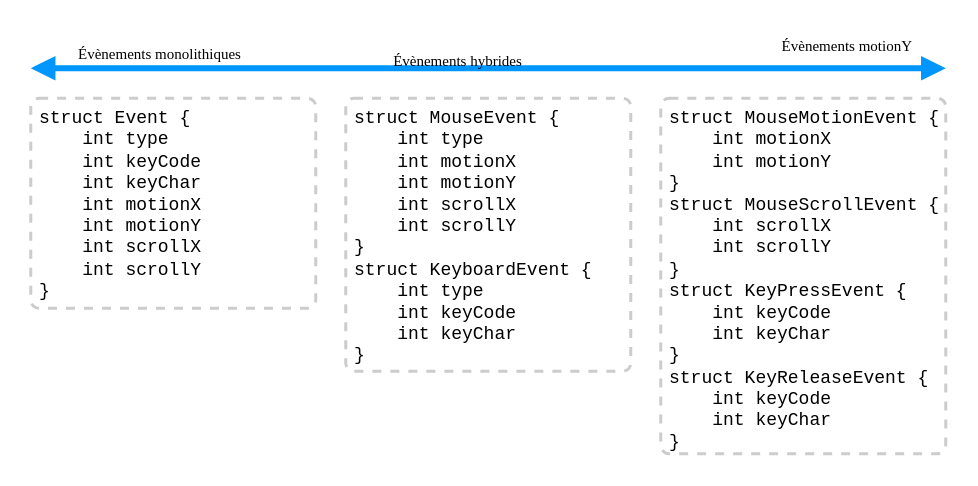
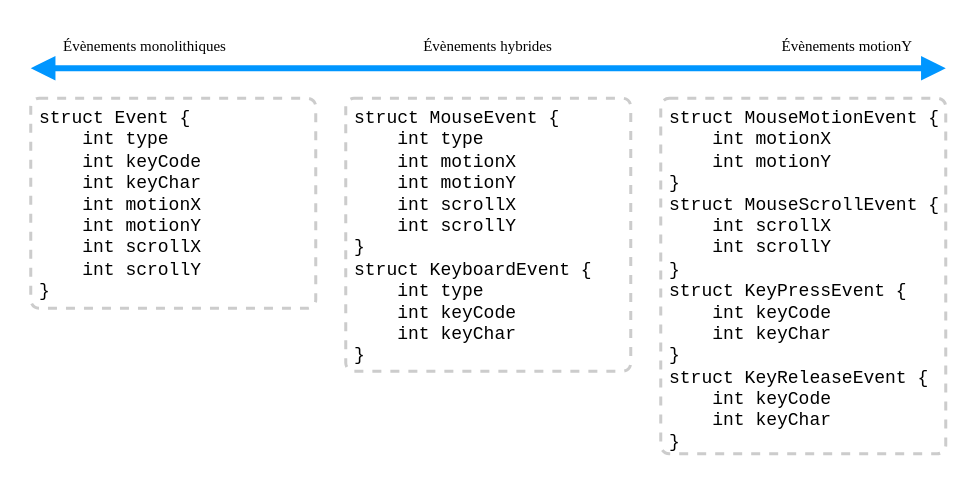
  <mxCell id="0" />
  <mxCell id="1" parent="0" />
  <mxCell id="2" value="" style="endArrow=block;startArrow=block;html=1;strokeWidth=4;strokeColor=#0096FF;startFill=1;endFill=1;" parent="1" edge="1"><mxGeometry width="50" height="50" relative="1" as="geometry"><mxPoint x="20" y="45" as="sourcePoint" /><mxPoint x="630" y="45" as="targetPoint" /></mxGeometry></mxCell>
- <mxCell id="3" value="Évènements monolithiques" style="text;html=1;strokeColor=none;fillColor=none;align=left;verticalAlign=middle;whiteSpace=wrap;rounded=0;fontFamily=Verdana;fontSize=10;" parent="1" vertex="1"><mxGeometry x="50" y="25" width="170" height="20" as="geometry" /></mxCell>
+ <mxCell id="3" value="Évènements monolithiques" style="text;html=1;strokeColor=none;fillColor=none;align=left;verticalAlign=middle;whiteSpace=wrap;rounded=0;fontFamily=Verdana;fontSize=10;" parent="1" vertex="1"><mxGeometry x="40" y="20" width="170" height="20" as="geometry" /></mxCell>
  <mxCell id="4" value="Évènements motionY" style="text;html=1;strokeColor=none;fillColor=none;align=right;verticalAlign=middle;whiteSpace=wrap;rounded=0;fontFamily=Verdana;fontSize=10;" parent="1" vertex="1"><mxGeometry x="460" y="20" width="150" height="20" as="geometry" /></mxCell>
  <mxCell id="5" value="&lt;div style=&quot;text-align: left&quot;&gt;&lt;span&gt;struct Event {&lt;/span&gt;&lt;/div&gt;&lt;div style=&quot;text-align: left&quot;&gt;&lt;span&gt;&amp;nbsp; &amp;nbsp; int type&lt;/span&gt;&lt;/div&gt;&lt;div style=&quot;text-align: left&quot;&gt;&lt;span&gt;&amp;nbsp; &amp;nbsp; int keyCode&lt;/span&gt;&lt;/div&gt;&lt;div style=&quot;text-align: left&quot;&gt;&lt;span&gt;&amp;nbsp; &amp;nbsp; int keyChar&lt;/span&gt;&lt;/div&gt;&lt;div style=&quot;text-align: left&quot;&gt;&lt;span&gt;&amp;nbsp; &amp;nbsp; int motionX&lt;/span&gt;&lt;br&gt;&lt;/div&gt;&lt;div style=&quot;text-align: left&quot;&gt;&lt;span&gt;&amp;nbsp; &amp;nbsp; int motionY&lt;/span&gt;&lt;/div&gt;&lt;div style=&quot;text-align: left&quot;&gt;&lt;span&gt;&amp;nbsp; &amp;nbsp; int scrollX&lt;/span&gt;&lt;/div&gt;&lt;div style=&quot;text-align: left&quot;&gt;&lt;span&gt;&amp;nbsp; &amp;nbsp; int scrollY&lt;/span&gt;&lt;/div&gt;&lt;div style=&quot;text-align: left&quot;&gt;&lt;span&gt;}&lt;/span&gt;&lt;/div&gt;" style="text;html=1;strokeColor=#CCCCCC;fillColor=none;align=left;verticalAlign=top;whiteSpace=wrap;rounded=1;fontFamily=Courier;strokeWidth=2;arcSize=4;dashed=1;spacingLeft=4;" parent="1" vertex="1"><mxGeometry x="20" y="65" width="190" height="140" as="geometry" /></mxCell>
  <mxCell id="6" value="&lt;div style=&quot;text-align: left&quot;&gt;&lt;span&gt;struct MouseEvent {&lt;/span&gt;&lt;/div&gt;&lt;div style=&quot;text-align: left&quot;&gt;&lt;span&gt;&amp;nbsp; &amp;nbsp; int type&lt;/span&gt;&lt;/div&gt;&lt;div style=&quot;text-align: left&quot;&gt;&lt;span&gt;&amp;nbsp; &amp;nbsp; int motionX&lt;/span&gt;&lt;br&gt;&lt;/div&gt;&lt;div style=&quot;text-align: left&quot;&gt;&lt;span&gt;&amp;nbsp; &amp;nbsp; int motionY&lt;/span&gt;&lt;/div&gt;&lt;div style=&quot;text-align: left&quot;&gt;&lt;span&gt;&amp;nbsp; &amp;nbsp; int scrollX&lt;/span&gt;&lt;br&gt;&lt;/div&gt;&lt;div style=&quot;text-align: left&quot;&gt;&lt;span&gt;&amp;nbsp; &amp;nbsp; int scrollY&lt;/span&gt;&lt;/div&gt;&lt;div style=&quot;text-align: left&quot;&gt;&lt;span&gt;}&lt;/span&gt;&lt;/div&gt;&lt;div style=&quot;text-align: left&quot;&gt;&lt;span&gt;struct KeyboardEvent {&lt;/span&gt;&lt;/div&gt;&lt;div style=&quot;text-align: left&quot;&gt;&lt;span&gt;&amp;nbsp; &amp;nbsp; int type&lt;/span&gt;&lt;/div&gt;&lt;div&gt;&amp;nbsp; &amp;nbsp; int keyCode&lt;/div&gt;&lt;div&gt;&amp;nbsp; &amp;nbsp; int keyChar&lt;/div&gt;&lt;div&gt;&lt;span&gt;}&lt;/span&gt;&lt;/div&gt;" style="text;html=1;strokeColor=#CCCCCC;fillColor=none;align=left;verticalAlign=top;whiteSpace=wrap;rounded=1;fontFamily=Courier;strokeWidth=2;dashed=1;arcSize=3;spacingLeft=4;" parent="1" vertex="1"><mxGeometry x="230" y="65" width="190" height="182" as="geometry" /></mxCell>
  <mxCell id="7" value="&lt;div style=&quot;text-align: left&quot;&gt;&lt;span&gt;struct MouseMotionEvent {&lt;/span&gt;&lt;/div&gt;&lt;div style=&quot;text-align: left&quot;&gt;&lt;span&gt;&amp;nbsp; &amp;nbsp; int motionX&lt;/span&gt;&lt;br&gt;&lt;/div&gt;&lt;div style=&quot;text-align: left&quot;&gt;&lt;span&gt;&amp;nbsp; &amp;nbsp; int motionY&lt;/span&gt;&lt;/div&gt;&lt;div style=&quot;text-align: left&quot;&gt;&lt;span&gt;}&lt;/span&gt;&lt;/div&gt;&lt;div style=&quot;text-align: left&quot;&gt;&lt;span&gt;struct MouseScrollEvent {&lt;/span&gt;&lt;br&gt;&lt;/div&gt;&lt;div style=&quot;text-align: left&quot;&gt;&lt;span&gt;&amp;nbsp; &amp;nbsp; int scrollX&lt;/span&gt;&lt;/div&gt;&lt;div style=&quot;text-align: left&quot;&gt;&lt;span&gt;&amp;nbsp; &amp;nbsp; int scrollY&lt;/span&gt;&lt;/div&gt;&lt;div style=&quot;text-align: left&quot;&gt;&lt;span&gt;}&lt;/span&gt;&lt;/div&gt;&lt;div style=&quot;text-align: left&quot;&gt;&lt;span&gt;struct KeyPressEvent {&lt;/span&gt;&lt;/div&gt;&lt;div&gt;&amp;nbsp; &amp;nbsp; int keyCode&lt;/div&gt;&lt;div&gt;&amp;nbsp; &amp;nbsp; int keyChar&lt;/div&gt;&lt;div&gt;&lt;span&gt;}&lt;/span&gt;&lt;/div&gt;&lt;div&gt;&lt;div&gt;struct KeyReleaseEvent {&lt;/div&gt;&lt;div&gt;&amp;nbsp; &amp;nbsp; int keyCode&lt;/div&gt;&lt;div&gt;&amp;nbsp; &amp;nbsp; int keyChar&lt;/div&gt;&lt;div&gt;}&lt;/div&gt;&lt;/div&gt;" style="text;html=1;strokeColor=#CCCCCC;fillColor=none;align=left;verticalAlign=top;whiteSpace=wrap;rounded=1;fontFamily=Courier;spacingLeft=4;strokeWidth=2;dashed=1;arcSize=3;" parent="1" vertex="1"><mxGeometry x="440" y="65" width="190" height="237" as="geometry" /></mxCell>
- <mxCell id="8" value="&lt;div style=&quot;text-align: center; font-size: 10px;&quot;&gt;&lt;span style=&quot;font-size: 10px;&quot;&gt;Évènements hybrides&lt;/span&gt;&lt;/div&gt;" style="text;html=1;strokeColor=none;fillColor=none;align=center;verticalAlign=middle;whiteSpace=wrap;rounded=0;fontFamily=Verdana;fontSize=10;" parent="1" vertex="1"><mxGeometry x="230" y="30" width="150" height="20" as="geometry" /></mxCell>
+ <mxCell id="8" value="&lt;div style=&quot;text-align: center; font-size: 10px;&quot;&gt;&lt;span style=&quot;font-size: 10px;&quot;&gt;Évènements hybrides&lt;/span&gt;&lt;/div&gt;" style="text;html=1;strokeColor=none;fillColor=none;align=center;verticalAlign=middle;whiteSpace=wrap;rounded=0;fontFamily=Verdana;fontSize=10;" parent="1" vertex="1"><mxGeometry x="250" y="20" width="150" height="20" as="geometry" /></mxCell>
